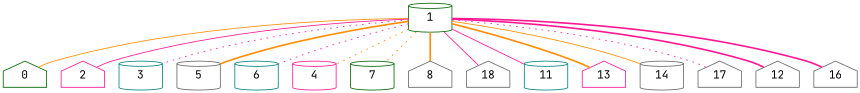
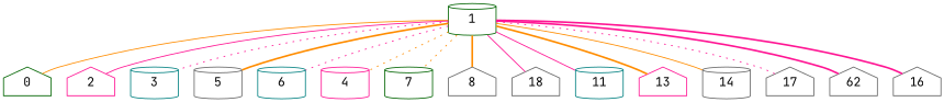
  graph {
    fontname="JetBrains Mono"
    node [color=gray40 fontname="JetBrains Mono" shape=cylinder]
    edge [color=deeppink fontname="JetBrains Mono" style=solid]
    1 [color=darkgreen]
    0 [color=darkgreen shape=house]
    2 [color=deeppink shape=house]
    3 [color=teal]
    5
    6 [color=teal]
    4 [color=deeppink]
    7 [color=darkgreen]
    8 [shape=house]
    18 [shape=house]
    11 [color=teal]
    13 [color=deeppink shape=house]
    14
    17 [shape=house]
-   12 [shape=house]
+   12 [shape=house label=62]
    16 [shape=house]
    1 -- 0 [color=darkorange]
    1 -- 2
    1 -- 3 [style=dotted]
    1 -- 5 [color=darkorange style=bold]
    1 -- 6 [style=dotted]
    1 -- 4 [color=darkorange style=dotted]
    1 -- 7 [color=darkorange style=dotted]
    1 -- 8 [color=darkorange style=bold]
    1 -- 18
    1 -- 11
    1 -- 13 [color=darkorange style=bold]
    1 -- 14 [color=darkorange]
    1 -- 17 [style=dotted]
    1 -- 12 [style=bold]
    1 -- 16 [style=bold]
  }
